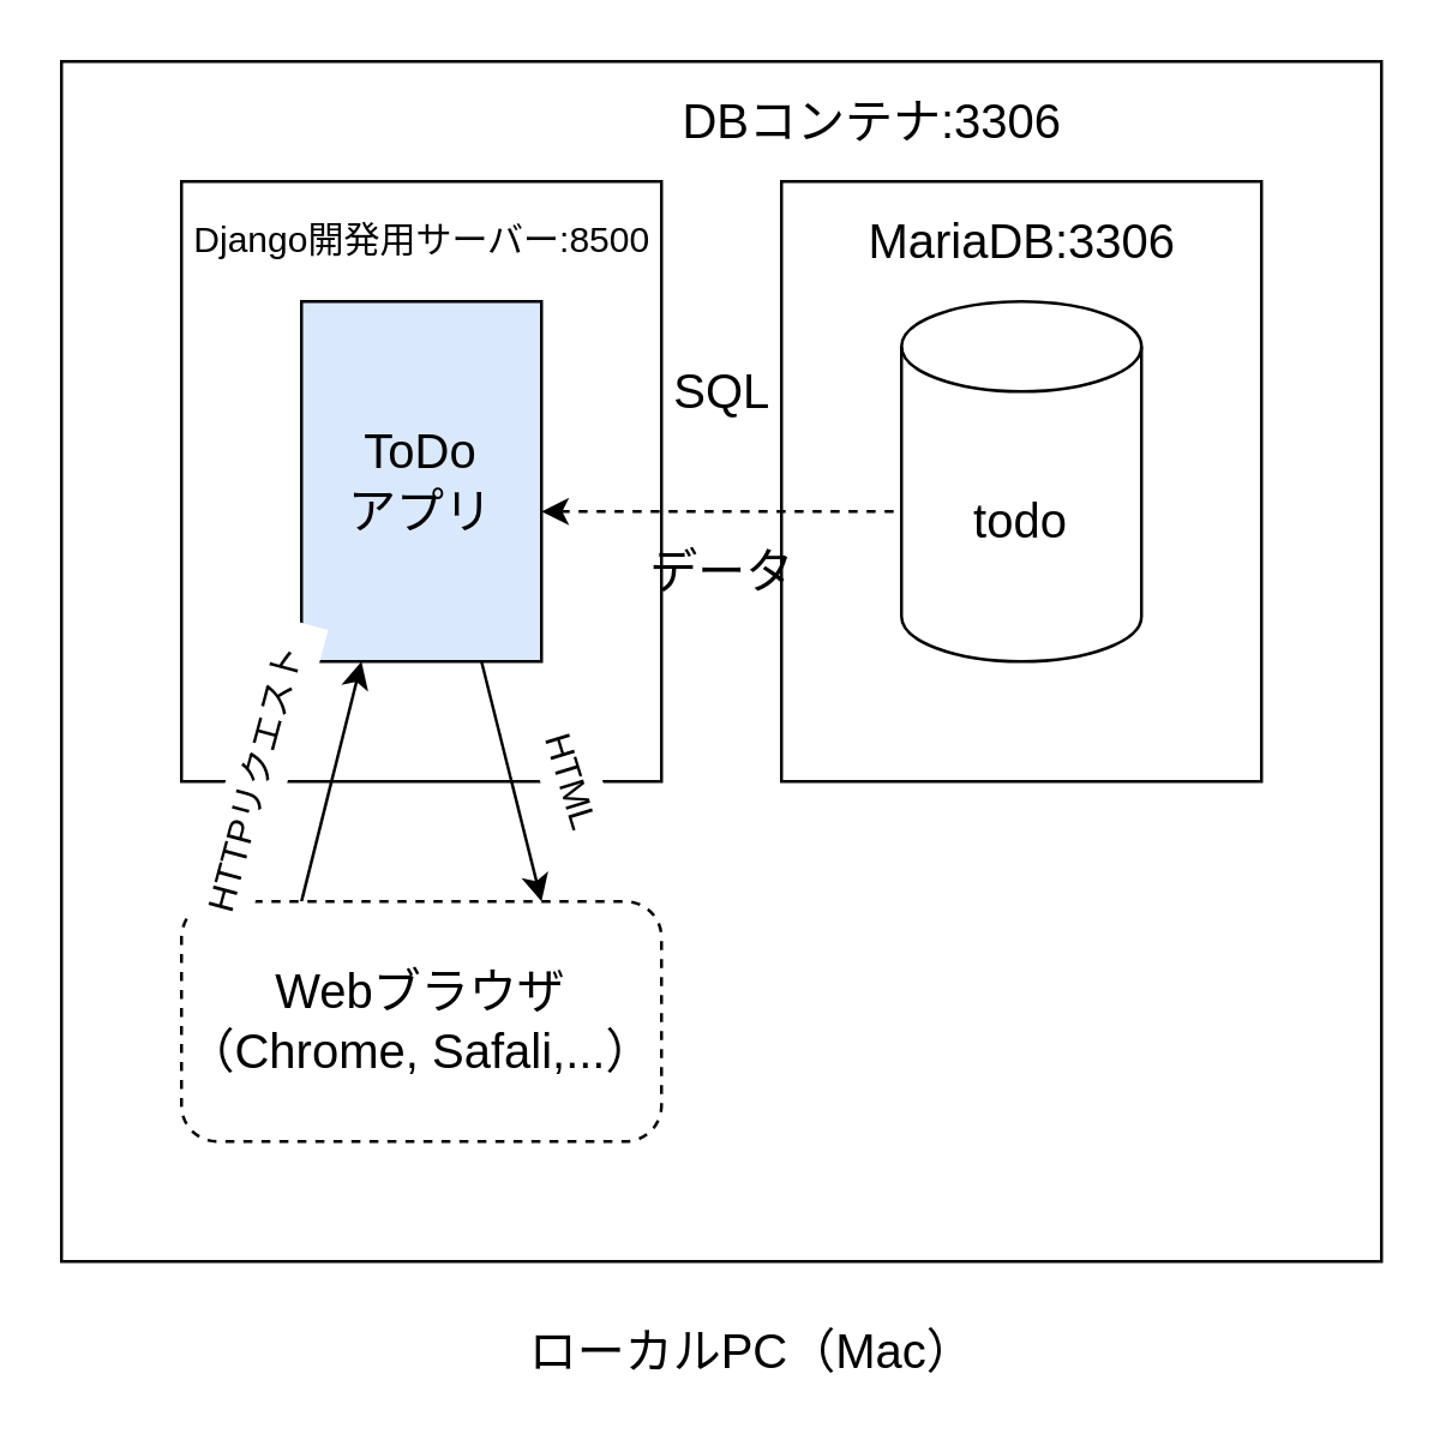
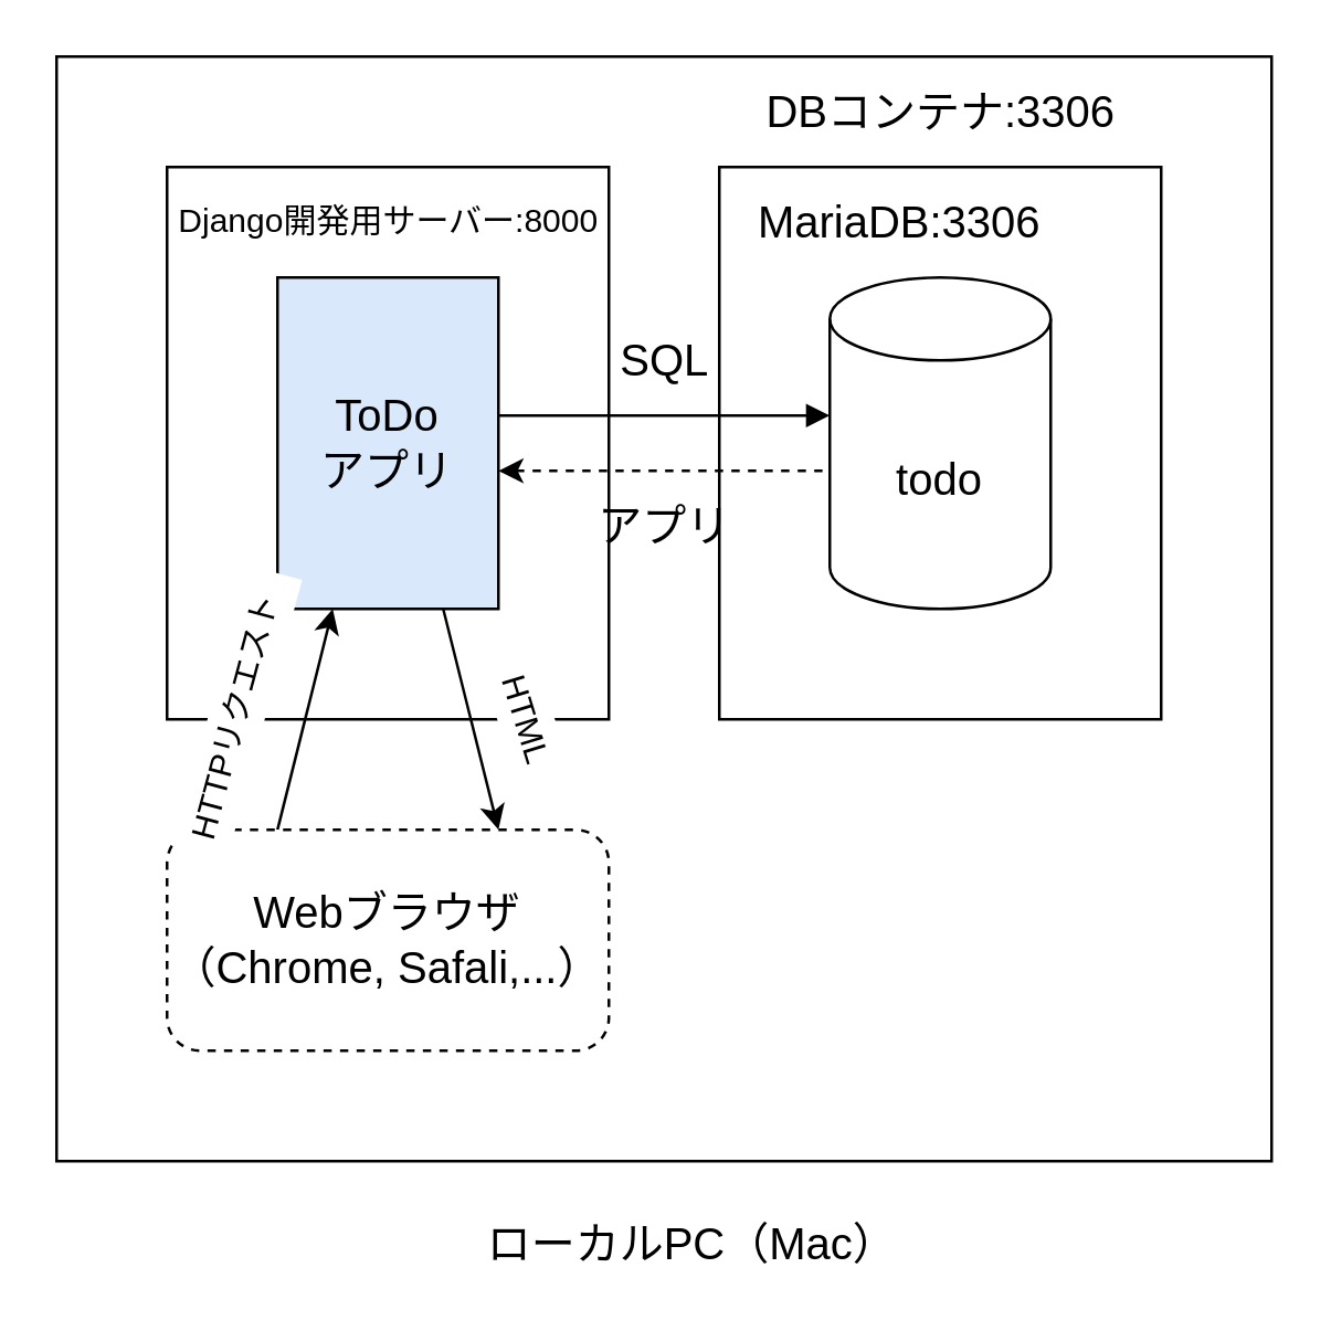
  <mxCell id="0" />
  <mxCell id="1" parent="0" />
  <mxCell id="2" value="" style="rounded=0;whiteSpace=wrap;html=1;shadow=0;fontSize=16;" parent="1" vertex="1"><mxGeometry x="20" y="20" width="440" height="400" as="geometry" /></mxCell>
  <mxCell id="3" value="" style="rounded=0;whiteSpace=wrap;html=1;fontSize=18;" parent="1" vertex="1"><mxGeometry x="60" y="60" width="160" height="200" as="geometry" /></mxCell>
  <mxCell id="4" value="" style="rounded=0;whiteSpace=wrap;html=1;fontSize=18;" parent="1" vertex="1"><mxGeometry x="260" y="60" width="160" height="200" as="geometry" /></mxCell>
- <mxCell id="5" value="DBコンテナ:3306" style="text;html=1;resizable=0;autosize=1;align=center;verticalAlign=middle;points=[];fillColor=none;strokeColor=none;rounded=0;fontSize=16;" parent="1" vertex="1"><mxGeometry x="220" y="30" width="140" height="20" as="geometry" /></mxCell>
+ <mxCell id="5" value="DBコンテナ:3306" style="text;html=1;resizable=0;autosize=1;align=center;verticalAlign=middle;points=[];fillColor=none;strokeColor=none;rounded=0;fontSize=16;" parent="1" vertex="1"><mxGeometry x="270" y="30" width="140" height="20" as="geometry" /></mxCell>
  <mxCell id="6" value="todo" style="shape=cylinder3;whiteSpace=wrap;html=1;boundedLbl=1;backgroundOutline=1;size=15;fontSize=16;" parent="1" vertex="1"><mxGeometry x="300" y="100" width="80" height="120" as="geometry" /></mxCell>
+ <mxCell id="7" style="edgeStyle=orthogonalEdgeStyle;rounded=0;orthogonalLoop=1;jettySize=auto;html=1;fontSize=16;startArrow=none;endArrow=block;startFill=0;" parent="1" source="9" target="6" edge="1"><mxGeometry relative="1" as="geometry"><Array as="points"><mxPoint x="250" y="150" /><mxPoint x="250" y="150" /></Array></mxGeometry></mxCell>
  <mxCell id="8" style="edgeStyle=none;rounded=0;orthogonalLoop=1;jettySize=auto;html=1;exitX=0.75;exitY=1;exitDx=0;exitDy=0;entryX=0.75;entryY=0;entryDx=0;entryDy=0;fontSize=12;startArrow=none;startFill=0;endArrow=classic;endFill=1;" parent="1" source="9" target="12" edge="1"><mxGeometry relative="1" as="geometry" /></mxCell>
  <mxCell id="9" value="ToDo&lt;br&gt;アプリ" style="rounded=0;whiteSpace=wrap;html=1;shadow=0;fontSize=16;fillColor=#dae8fc;" parent="1" vertex="1"><mxGeometry x="100" y="100" width="80" height="120" as="geometry" /></mxCell>
  <mxCell id="10" value="ローカルPC（Mac）" style="text;html=1;resizable=0;autosize=1;align=center;verticalAlign=middle;points=[];fillColor=none;strokeColor=none;rounded=0;fontSize=16;" parent="1" vertex="1"><mxGeometry x="170" y="440" width="160" height="20" as="geometry" /></mxCell>
  <mxCell id="11" style="edgeStyle=none;rounded=0;orthogonalLoop=1;jettySize=auto;html=1;entryX=0.25;entryY=1;entryDx=0;entryDy=0;fontSize=12;startArrow=none;startFill=0;endArrow=classic;endFill=1;exitX=0.25;exitY=0;exitDx=0;exitDy=0;" parent="1" source="12" target="9" edge="1"><mxGeometry relative="1" as="geometry" /></mxCell>
  <mxCell id="12" value="Webブラウザ&lt;br&gt;（Chrome, Safali,...）" style="rounded=1;whiteSpace=wrap;html=1;shadow=0;fontSize=16;dashed=1;" parent="1" vertex="1"><mxGeometry x="60" y="300" width="160" height="80" as="geometry" /></mxCell>
  <mxCell id="13" style="edgeStyle=orthogonalEdgeStyle;rounded=0;orthogonalLoop=1;jettySize=auto;html=1;fontSize=16;startArrow=classic;endArrow=none;startFill=1;endFill=0;dashed=1;" parent="1" edge="1"><mxGeometry relative="1" as="geometry"><mxPoint x="180" y="170" as="sourcePoint" /><mxPoint x="300" y="170" as="targetPoint" /><Array as="points"><mxPoint x="240" y="170" /><mxPoint x="240" y="170" /></Array></mxGeometry></mxCell>
  <mxCell id="14" value="SQL" style="text;html=1;resizable=0;autosize=1;align=center;verticalAlign=middle;points=[];fillColor=none;strokeColor=none;rounded=0;fontSize=16;" parent="1" vertex="1"><mxGeometry x="215" y="120" width="50" height="20" as="geometry" /></mxCell>
- <mxCell id="15" value="データ" style="text;html=1;resizable=0;autosize=1;align=center;verticalAlign=middle;points=[];strokeColor=none;rounded=0;fontSize=16;" parent="1" vertex="1"><mxGeometry x="210" y="180" width="60" height="20" as="geometry" /></mxCell>
- <mxCell id="16" value="MariaDB:3306" style="text;html=1;resizable=0;autosize=1;align=center;verticalAlign=middle;points=[];fillColor=none;strokeColor=none;rounded=0;fontSize=16;" parent="1" vertex="1"><mxGeometry x="280" y="70" width="120" height="20" as="geometry" /></mxCell>
- <mxCell id="17" value="Django開発用サーバー:8500" style="text;html=1;resizable=0;autosize=1;align=center;verticalAlign=middle;points=[];fillColor=none;strokeColor=none;rounded=0;fontSize=12;" parent="1" vertex="1"><mxGeometry x="55" y="70" width="170" height="20" as="geometry" /></mxCell>
+ <mxCell id="15" value="アプリ" style="text;html=1;resizable=0;autosize=1;align=center;verticalAlign=middle;points=[];strokeColor=none;rounded=0;fontSize=16;" parent="1" vertex="1"><mxGeometry x="210" y="180" width="60" height="20" as="geometry" /></mxCell>
+ <mxCell id="16" value="MariaDB:3306" style="text;html=1;resizable=0;autosize=1;align=center;verticalAlign=middle;points=[];fillColor=none;strokeColor=none;rounded=0;fontSize=16;" parent="1" vertex="1"><mxGeometry x="265" y="70" width="120" height="20" as="geometry" /></mxCell>
+ <mxCell id="17" value="Django開発用サーバー:8000" style="text;html=1;resizable=0;autosize=1;align=center;verticalAlign=middle;points=[];fillColor=none;strokeColor=none;rounded=0;fontSize=12;" parent="1" vertex="1"><mxGeometry x="55" y="70" width="170" height="20" as="geometry" /></mxCell>
  <mxCell id="18" value="HTTPリクエスト" style="text;html=1;resizable=0;autosize=1;align=center;verticalAlign=middle;points=[];strokeColor=none;rounded=0;fontSize=12;rotation=-75;fillColor=#ffffff;" parent="1" vertex="1"><mxGeometry x="30" y="250" width="110" height="20" as="geometry" /></mxCell>
  <mxCell id="19" value="HTML" style="text;html=1;resizable=0;autosize=1;align=center;verticalAlign=middle;points=[];strokeColor=none;rounded=0;fontSize=12;rotation=73;fillColor=#ffffff;" parent="1" vertex="1"><mxGeometry x="165" y="250" width="50" height="20" as="geometry" /></mxCell>
